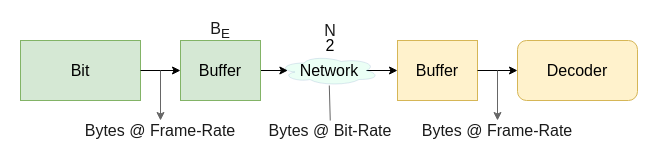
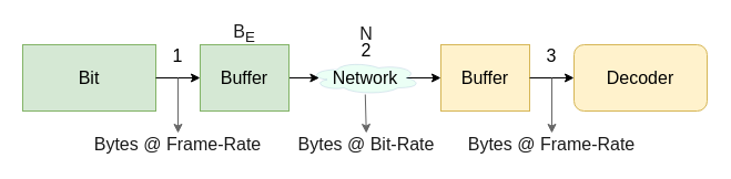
  <mxCell id="0" />
  <mxCell id="1" parent="0" />
  <mxCell id="2" value="" style="group" vertex="1" connectable="0" parent="1"><mxGeometry x="20" y="20" width="617" height="120" as="geometry" /></mxCell>
  <mxCell id="3" value="Bit" style="rounded=0;whiteSpace=wrap;html=1;fontSize=16;fillColor=#d5e8d4;strokeColor=#82b366;" vertex="1" parent="2"><mxGeometry y="20" width="120" height="60" as="geometry" /></mxCell>
  <mxCell id="4" style="edgeStyle=orthogonalEdgeStyle;rounded=0;orthogonalLoop=1;jettySize=auto;html=1;exitX=1;exitY=0.5;exitDx=0;exitDy=0;entryX=0.089;entryY=0.51;entryDx=0;entryDy=0;entryPerimeter=0;fontSize=16;" edge="1" parent="2" source="5" target="8"><mxGeometry relative="1" as="geometry" /></mxCell>
  <mxCell id="5" value="Buffer" style="rounded=0;whiteSpace=wrap;html=1;fontSize=16;fillColor=#d5e8d4;strokeColor=#82b366;" vertex="1" parent="2"><mxGeometry x="160" y="20" width="80" height="60" as="geometry" /></mxCell>
  <mxCell id="6" value="" style="edgeStyle=orthogonalEdgeStyle;rounded=0;orthogonalLoop=1;jettySize=auto;html=1;fontSize=16;" edge="1" parent="2" source="3" target="5"><mxGeometry relative="1" as="geometry" /></mxCell>
  <mxCell id="7" style="edgeStyle=orthogonalEdgeStyle;rounded=0;orthogonalLoop=1;jettySize=auto;html=1;exitX=0.875;exitY=0.5;exitDx=0;exitDy=0;exitPerimeter=0;entryX=0;entryY=0.5;entryDx=0;entryDy=0;fontSize=16;" edge="1" parent="2" source="8" target="9"><mxGeometry relative="1" as="geometry" /></mxCell>
  <mxCell id="8" value="Network" style="ellipse;shape=cloud;whiteSpace=wrap;html=1;fontFamily=Helvetica;fontSize=16;align=center;strokeColor=#6c8ebf;opacity=20;fillColor=#99FFCC;" vertex="1" parent="2"><mxGeometry x="258.5" y="35" width="100" height="30" as="geometry" /></mxCell>
  <mxCell id="9" value="Buffer" style="rounded=0;whiteSpace=wrap;html=1;fontSize=16;fillColor=#fff2cc;strokeColor=#d6b656;" vertex="1" parent="2"><mxGeometry x="377" y="20" width="80" height="60" as="geometry" /></mxCell>
  <mxCell id="10" value="Decoder" style="whiteSpace=wrap;html=1;fontSize=16;fillColor=#fff2cc;strokeColor=#d6b656;rounded=1;" vertex="1" parent="2"><mxGeometry x="497" y="20" width="120" height="60" as="geometry" /></mxCell>
  <mxCell id="11" value="" style="edgeStyle=orthogonalEdgeStyle;rounded=0;orthogonalLoop=1;jettySize=auto;html=1;fontSize=16;" edge="1" parent="2" source="9" target="10"><mxGeometry relative="1" as="geometry" /></mxCell>
  <mxCell id="12" value="Bytes @ Frame-Rate" style="text;html=1;strokeColor=none;fillColor=none;align=center;verticalAlign=middle;whiteSpace=wrap;rounded=0;fontSize=16;fontColor=#1A1A1A;" vertex="1" parent="2"><mxGeometry x="40" y="100" width="200" height="20" as="geometry" /></mxCell>
  <mxCell id="13" value="Bytes @ Bit-Rate" style="text;html=1;strokeColor=none;fillColor=none;align=center;verticalAlign=middle;whiteSpace=wrap;rounded=0;fontSize=16;fontColor=#1A1A1A;" vertex="1" parent="2"><mxGeometry x="210" y="100" width="200" height="20" as="geometry" /></mxCell>
  <mxCell id="14" value="" style="endArrow=classic;html=1;fontSize=16;entryX=0.5;entryY=0;entryDx=0;entryDy=0;fillColor=#f5f5f5;strokeColor=#666666;" edge="1" parent="2" target="12"><mxGeometry width="50" height="50" relative="1" as="geometry"><mxPoint x="140" y="50" as="sourcePoint" /><mxPoint x="230" y="180" as="targetPoint" /></mxGeometry></mxCell>
- <mxCell id="15" value="" style="endArrow=none;html=1;fontSize=16;fillColor=#f5f5f5;strokeColor=#666666;" edge="1" parent="2" source="8" target="13"><mxGeometry width="50" height="50" relative="1" as="geometry"><mxPoint x="150" y="60" as="sourcePoint" /><mxPoint x="150" y="110" as="targetPoint" /></mxGeometry></mxCell>
+ <mxCell id="15" value="" style="endArrow=classic;html=1;fontSize=16;fillColor=#f5f5f5;strokeColor=#666666;" edge="1" parent="2" source="8" target="13"><mxGeometry width="50" height="50" relative="1" as="geometry"><mxPoint x="150" y="60" as="sourcePoint" /><mxPoint x="150" y="110" as="targetPoint" /></mxGeometry></mxCell>
  <mxCell id="16" value="Bytes @ Frame-Rate" style="text;html=1;strokeColor=none;fillColor=none;align=center;verticalAlign=middle;whiteSpace=wrap;rounded=0;fontSize=16;fontColor=#1A1A1A;" vertex="1" parent="2"><mxGeometry x="377" y="100" width="200" height="20" as="geometry" /></mxCell>
  <mxCell id="17" value="" style="endArrow=classic;html=1;fontSize=16;entryX=0.5;entryY=0;entryDx=0;entryDy=0;fillColor=#f5f5f5;strokeColor=#666666;" edge="1" parent="2" target="16"><mxGeometry width="50" height="50" relative="1" as="geometry"><mxPoint x="477" y="50" as="sourcePoint" /><mxPoint x="490" y="70" as="targetPoint" /></mxGeometry></mxCell>
  <mxCell id="18" value="B&lt;sub&gt;E&lt;/sub&gt;" style="text;html=1;strokeColor=none;fillColor=none;align=center;verticalAlign=middle;whiteSpace=wrap;rounded=0;fontSize=16;opacity=20;fontColor=#1A1A1A;" vertex="1" parent="2"><mxGeometry x="180" width="40" height="20" as="geometry" /></mxCell>
  <mxCell id="19" value="N" style="text;html=1;strokeColor=none;fillColor=none;align=center;verticalAlign=middle;whiteSpace=wrap;rounded=0;fontSize=16;opacity=20;fontColor=#1A1A1A;" vertex="1" parent="2"><mxGeometry x="290" width="40" height="20" as="geometry" /></mxCell>
+ <mxCell id="20" value="1" style="text;html=1;strokeColor=none;fillColor=none;align=center;verticalAlign=middle;whiteSpace=wrap;rounded=0;fontSize=16;opacity=20;" vertex="1" parent="2"><mxGeometry x="120" y="20" width="40" height="20" as="geometry" /></mxCell>
  <mxCell id="21" value="2" style="text;html=1;align=center;verticalAlign=middle;whiteSpace=wrap;rounded=0;fontSize=16;opacity=20;" vertex="1" parent="2"><mxGeometry x="290" y="15" width="40" height="20" as="geometry" /></mxCell>
+ <mxCell id="22" value="3" style="text;html=1;strokeColor=none;fillColor=none;align=center;verticalAlign=middle;whiteSpace=wrap;rounded=0;fontSize=16;opacity=20;" vertex="1" parent="2"><mxGeometry x="457" y="20" width="40" height="20" as="geometry" /></mxCell>
